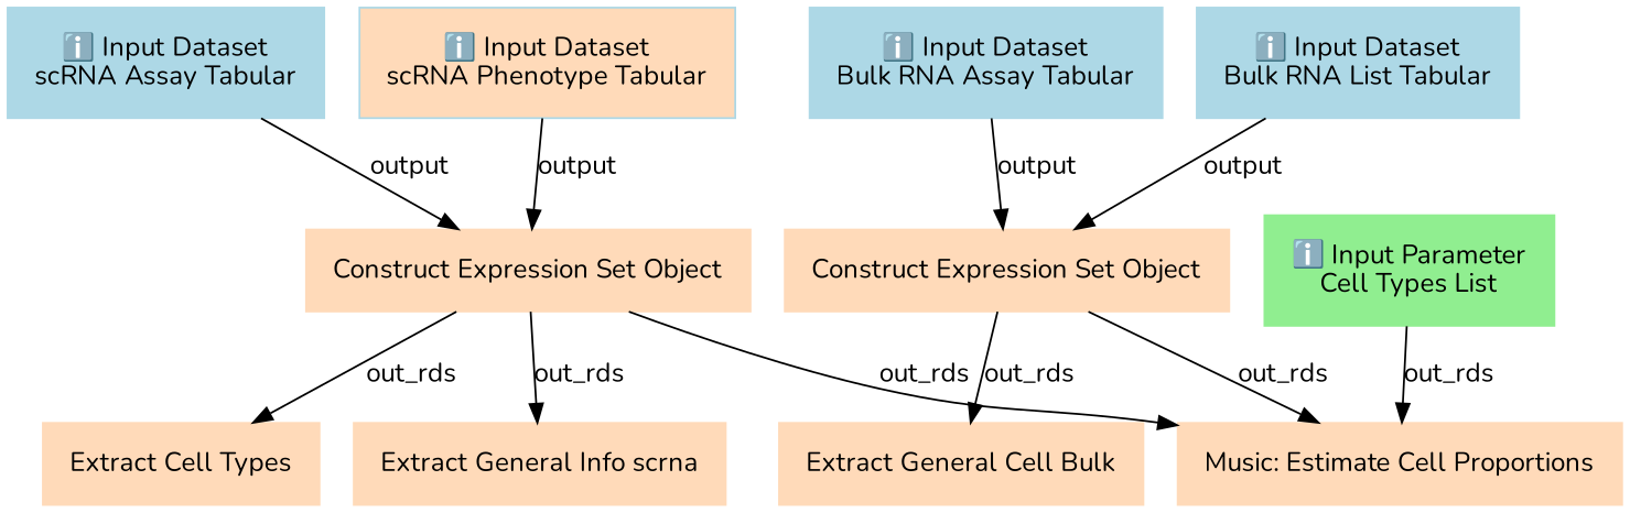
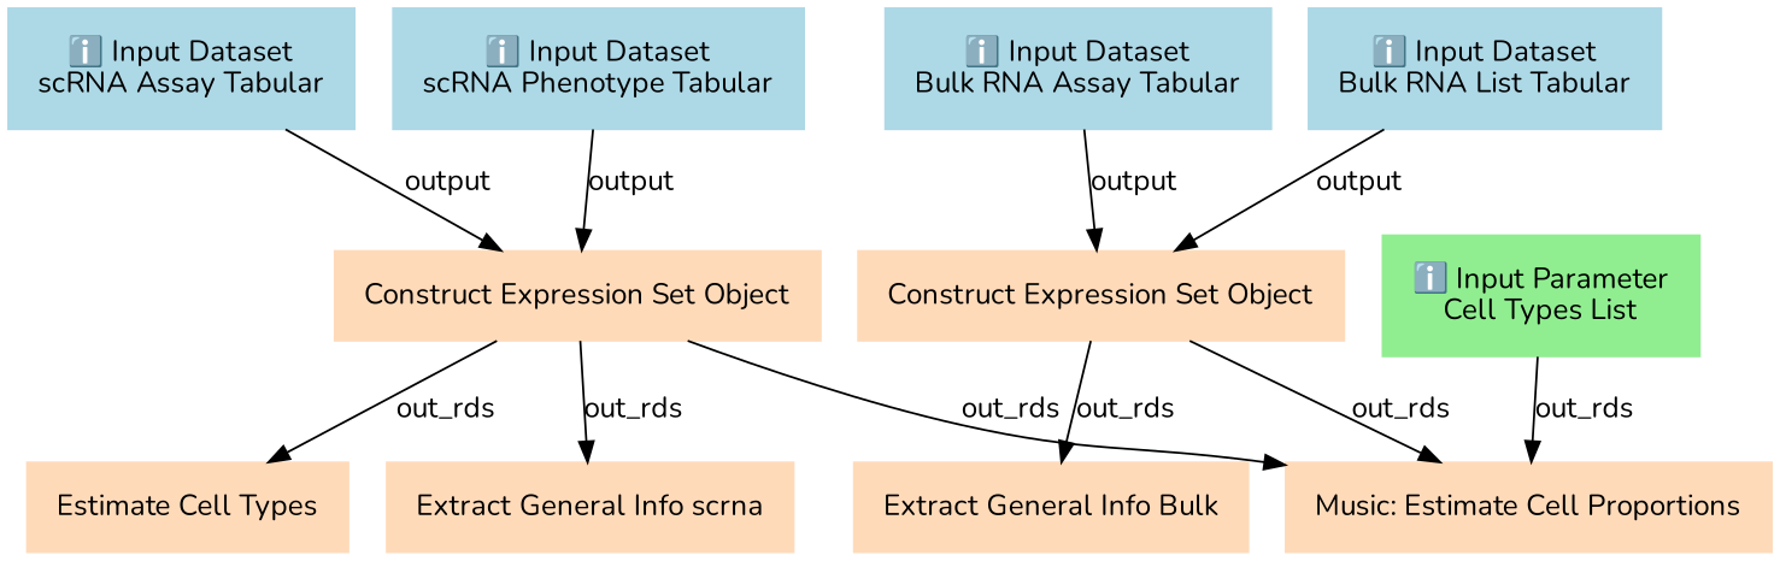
  digraph {
    fontname=Nunito
    node [color=peachpuff fontname=Nunito margin="0.2,0.2" shape=box style=filled]
    edge [fontname=Nunito]
    n1 [color=lightblue label="ℹ️ Input Dataset\nscRNA Assay Tabular"]
    n2 [label="Construct Expression Set Object"]
    n3 [label="Music: Estimate Cell Proportions"]
-   n4 [label="Extract Cell Types"]
+   n4 [label="Estimate Cell Types"]
    n5 [label="Extract General Info scrna"]
-   n6 [color=lightblue label="ℹ️ Input Dataset\nscRNA Phenotype Tabular" fillcolor=peachpuff]
+   n6 [color=lightblue label="ℹ️ Input Dataset\nscRNA Phenotype Tabular"]
    n7 [color=lightblue label="ℹ️ Input Dataset\nBulk RNA Assay Tabular"]
    n8 [label="Construct Expression Set Object"]
-   n9 [label="Extract General Cell Bulk"]
+   n9 [label="Extract General Info Bulk"]
    n10 [color=lightblue label="ℹ️ Input Dataset\nBulk RNA List Tabular"]
    n11 [color=lightgreen label="ℹ️ Input Parameter\nCell Types List"]
    n1 -> n2 [label=output]
    n2 -> n3 [label=out_rds]
    n2 -> n4 [label=out_rds]
    n2 -> n5 [label=out_rds]
    n6 -> n2 [label=output]
    n7 -> n8 [label=output]
    n8 -> n3 [label=out_rds]
    n8 -> n9 [label=out_rds]
    n10 -> n8 [label=output]
    n11 -> n3 [label=out_rds]
  }
